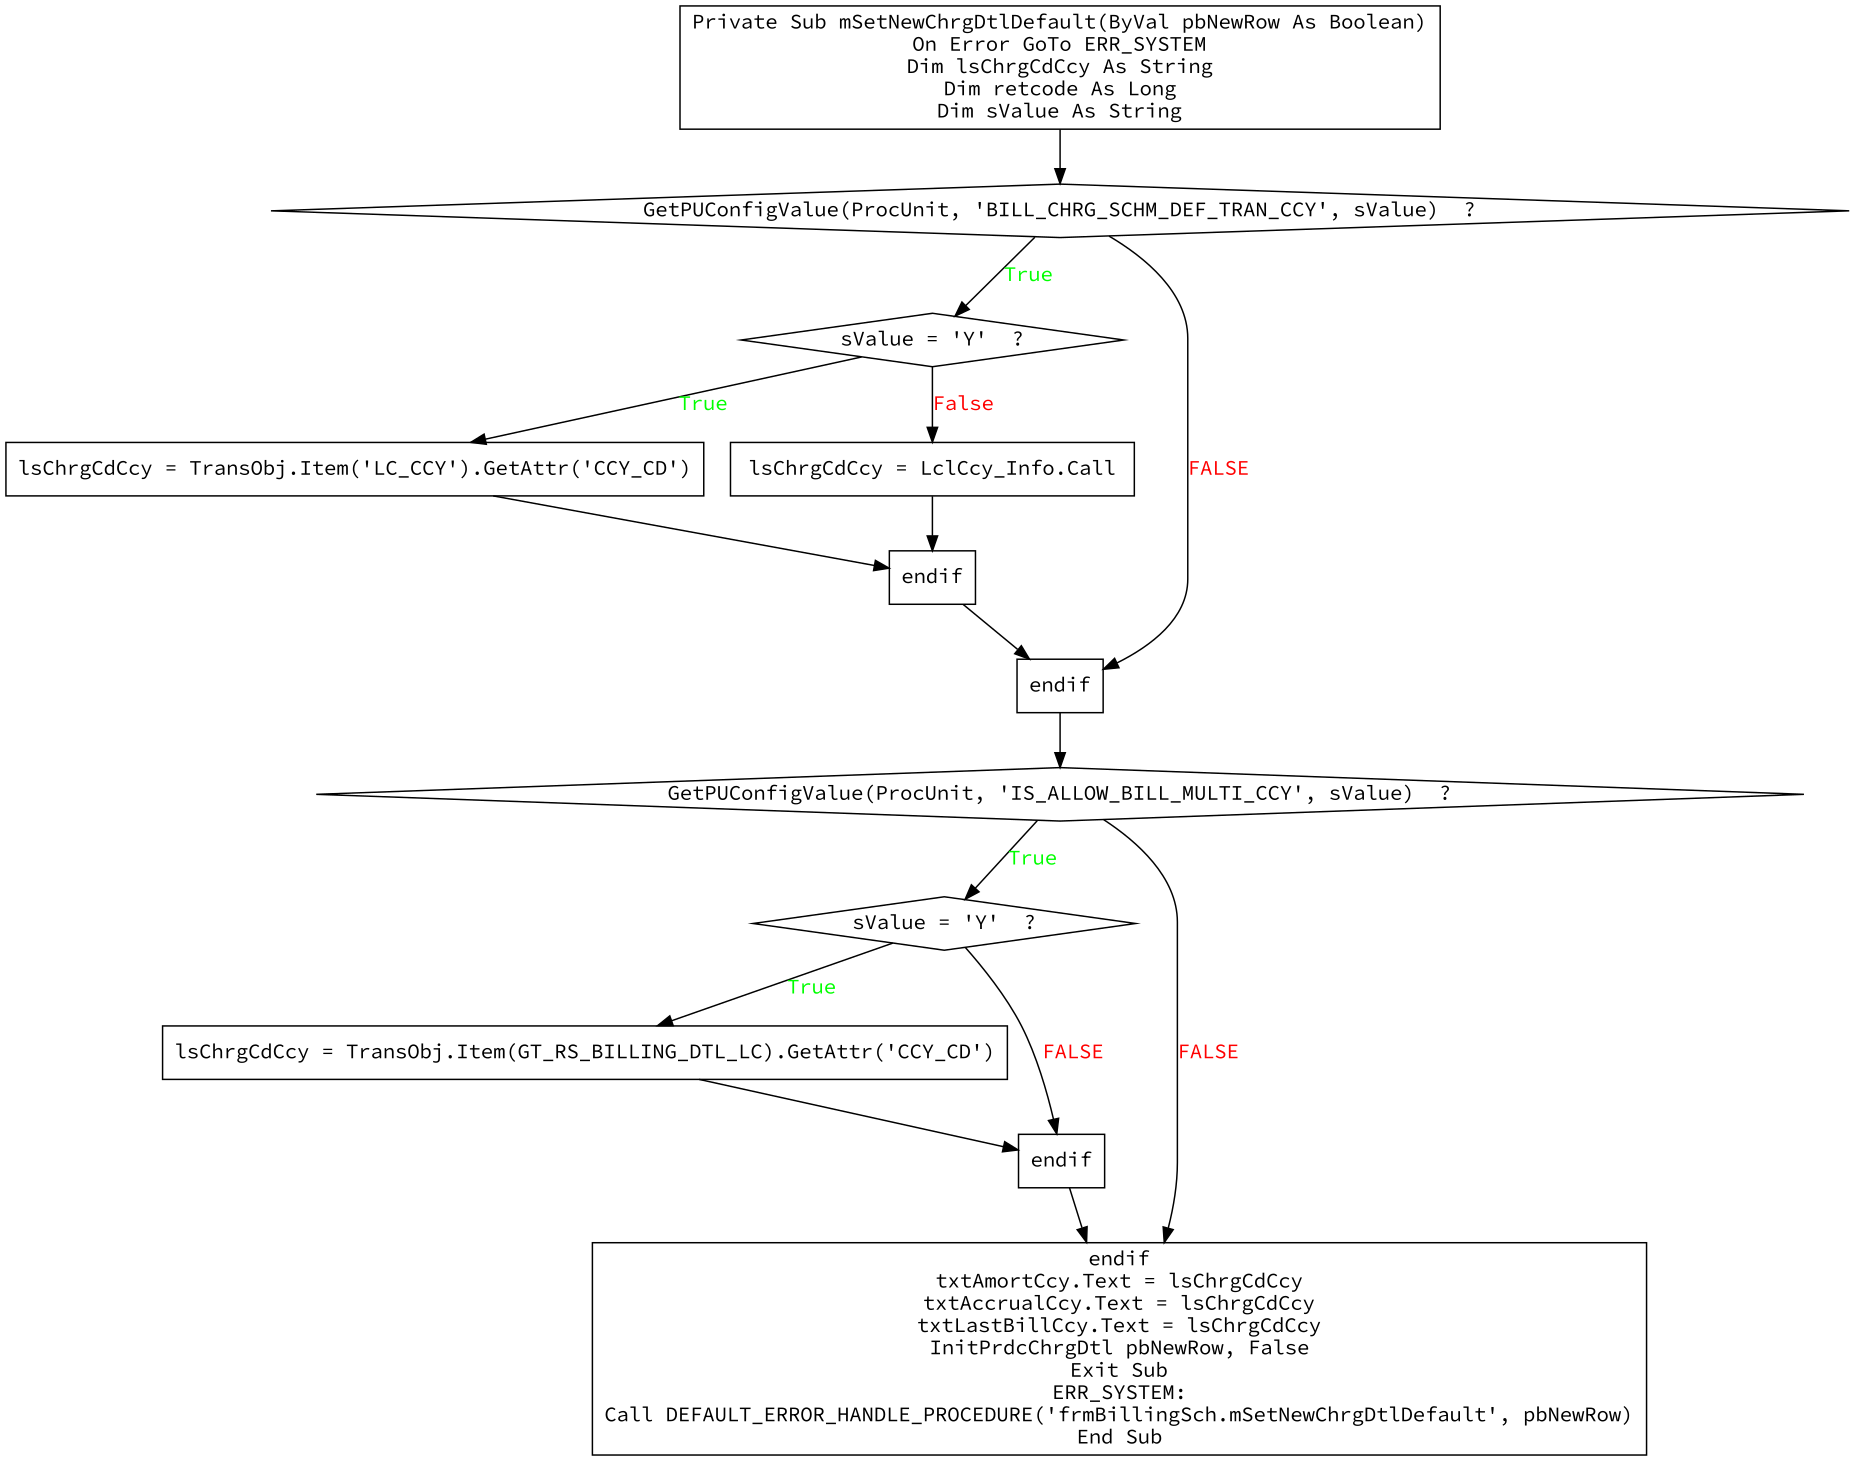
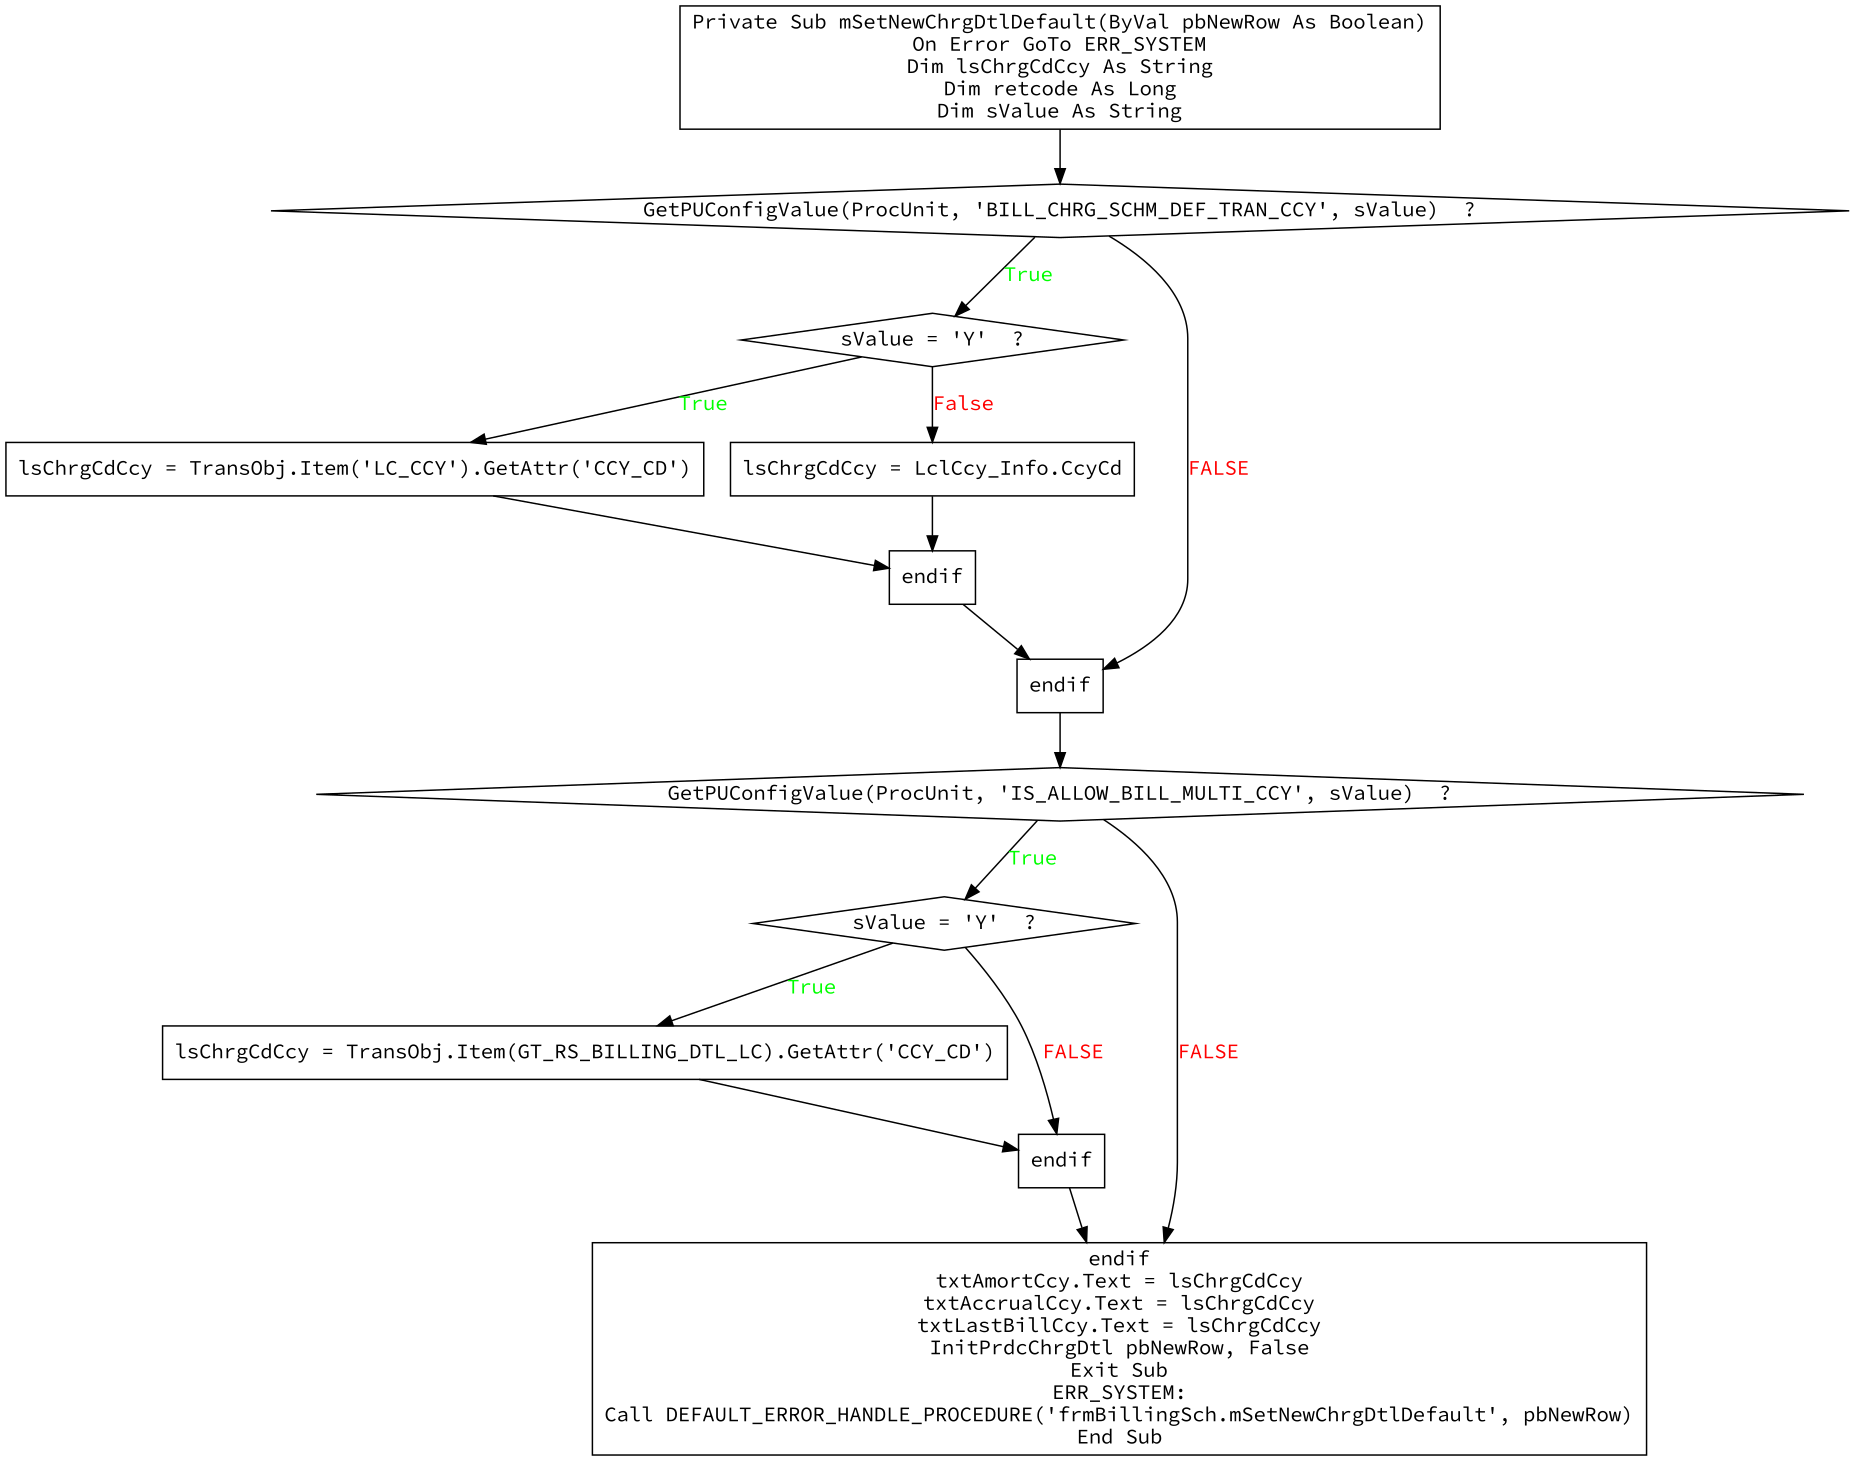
  digraph {
    fontname="Source Code Pro"
    node [shape=box fontname="Source Code Pro"]
    edge [fontname="Source Code Pro"]
    n1 [label="Private Sub mSetNewChrgDtlDefault(ByVal pbNewRow As Boolean)\nOn Error GoTo ERR_SYSTEM\nDim lsChrgCdCcy As String\nDim retcode As Long\nDim sValue As String"]
    n2 [label="GetPUConfigValue(ProcUnit, 'BILL_CHRG_SCHM_DEF_TRAN_CCY', sValue)  ?" shape=diamond]
    n3 [label="sValue = 'Y'  ?" shape=diamond]
    n4 [label=endif]
    n5 [label="lsChrgCdCcy = TransObj.Item('LC_CCY').GetAttr('CCY_CD')"]
-   n6 [label="lsChrgCdCcy = LclCcy_Info.Call"]
+   n6 [label="lsChrgCdCcy = LclCcy_Info.CcyCd"]
    n7 [label=endif]
    n8 [label="GetPUConfigValue(ProcUnit, 'IS_ALLOW_BILL_MULTI_CCY', sValue)  ?" shape=diamond]
    n9 [label="sValue = 'Y'  ?" shape=diamond]
    n10 [label="endif\ntxtAmortCcy.Text = lsChrgCdCcy\ntxtAccrualCcy.Text = lsChrgCdCcy\ntxtLastBillCcy.Text = lsChrgCdCcy\nInitPrdcChrgDtl pbNewRow, False\nExit Sub\nERR_SYSTEM:\nCall DEFAULT_ERROR_HANDLE_PROCEDURE('frmBillingSch.mSetNewChrgDtlDefault', pbNewRow)\nEnd Sub"]
    n11 [label="lsChrgCdCcy = TransObj.Item(GT_RS_BILLING_DTL_LC).GetAttr('CCY_CD')"]
    n12 [label=endif]
    n1 -> n2
    n2 -> n3 [fontcolor=GREEN label=True]
    n2 -> n4 [fontcolor=RED label=FALSE]
    n3 -> n5 [fontcolor=GREEN label=True]
    n3 -> n6 [fontcolor=RED label=False]
    n4 -> n8
    n5 -> n7
    n6 -> n7
    n7 -> n4
    n8 -> n9 [fontcolor=GREEN label=True]
    n8 -> n10 [fontcolor=RED label=FALSE]
    n9 -> n11 [fontcolor=GREEN label=True]
    n9 -> n12 [fontcolor=RED label=FALSE]
    n11 -> n12
    n12 -> n10
  }
